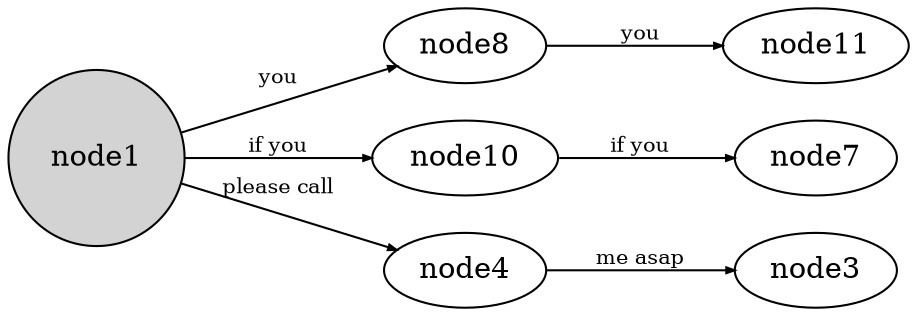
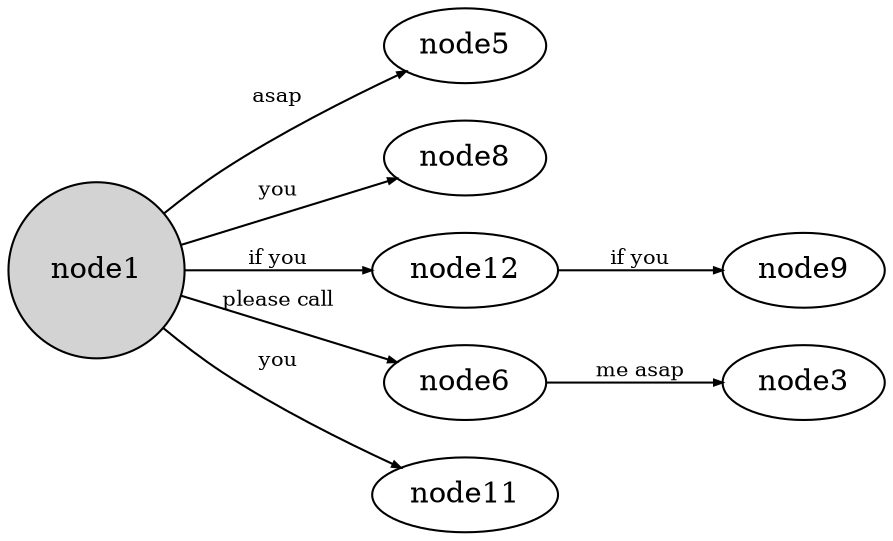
  digraph {
    rankdir=LR
    edge [arrowsize=0.4 fontsize=10 weight=3]
    node1 [fillcolor=lightgrey height=.1 shape=circle style=filled width=.1]
+   node5
    node8
-   node10
-   node6 [label=node4]
+   node10 [label=node12]
+   node6
    node11
-   node7
+   node7 [label=node9]
    n8 [label=node3]
+   node1 -> node5 [label=asap]
    node1 -> node8 [label=you]
    node1 -> node10 [label="if you"]
    node1 -> node6 [label="please call"]
-   node8 -> node11 [label=you]
+   node1 -> node11 [label=you]
    node10 -> node7 [label="if you"]
    node6 -> n8 [label="me asap"]
  }
